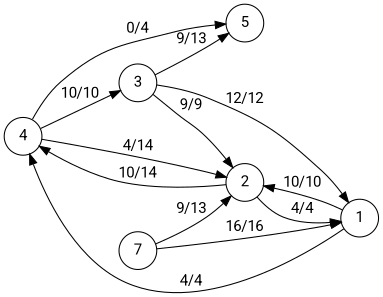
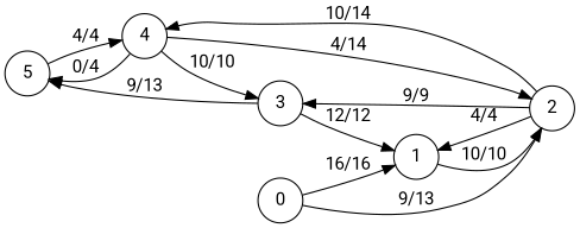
  digraph {
    fontname=Roboto
    rankdir=LR
    node [fontname=Roboto shape=circle]
    edge [fontname=Roboto]
    5
    4
    2
    3
    1
-   0 [label=7]
-   1 -> 4 [label="4/4"]
+   0
+   5 -> 4 [label="4/4"]
    4 -> 5 [label="0/4"]
    4 -> 2 [label="4/14"]
    4 -> 3 [label="10/10"]
    2 -> 4 [label="10/14"]
    2 -> 1 [label="4/4"]
    3 -> 5 [label="9/13"]
-   3 -> 2 [label="9/9"]
+   2 -> 3 [label="9/9"]
    3 -> 1 [label="12/12"]
    1 -> 2 [label="10/10"]
    0 -> 2 [label="9/13"]
    0 -> 1 [label="16/16"]
  }
